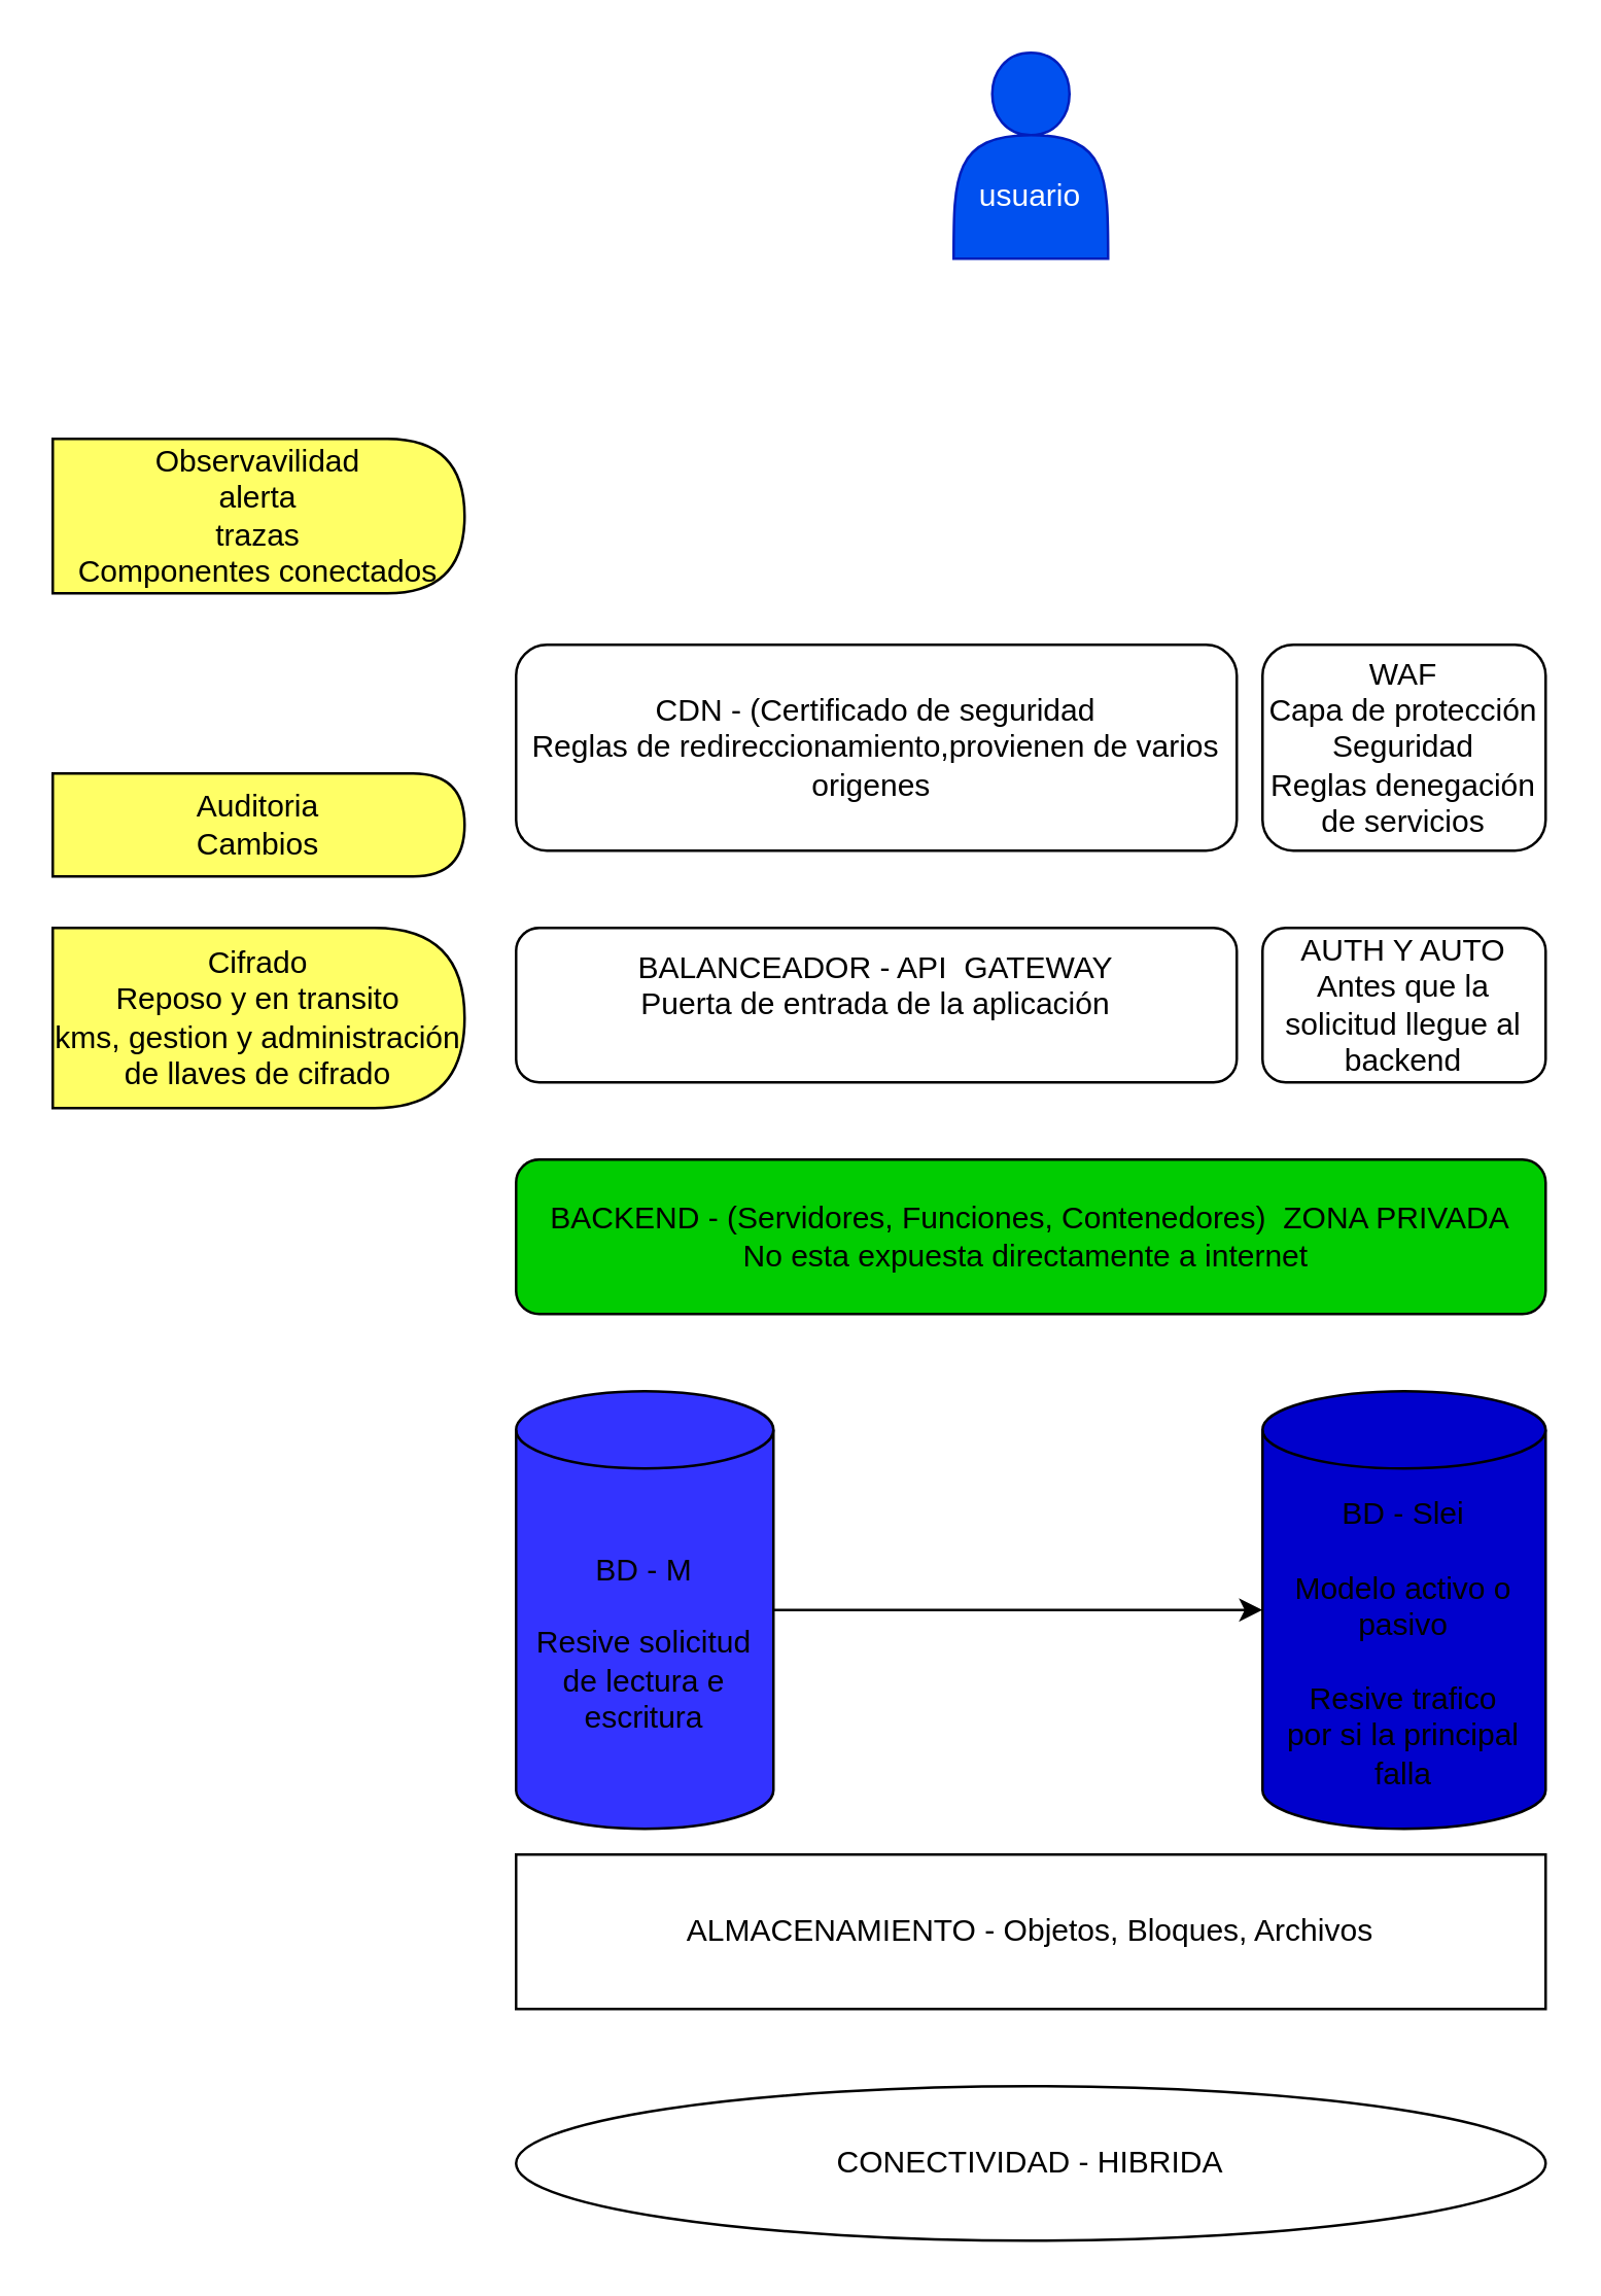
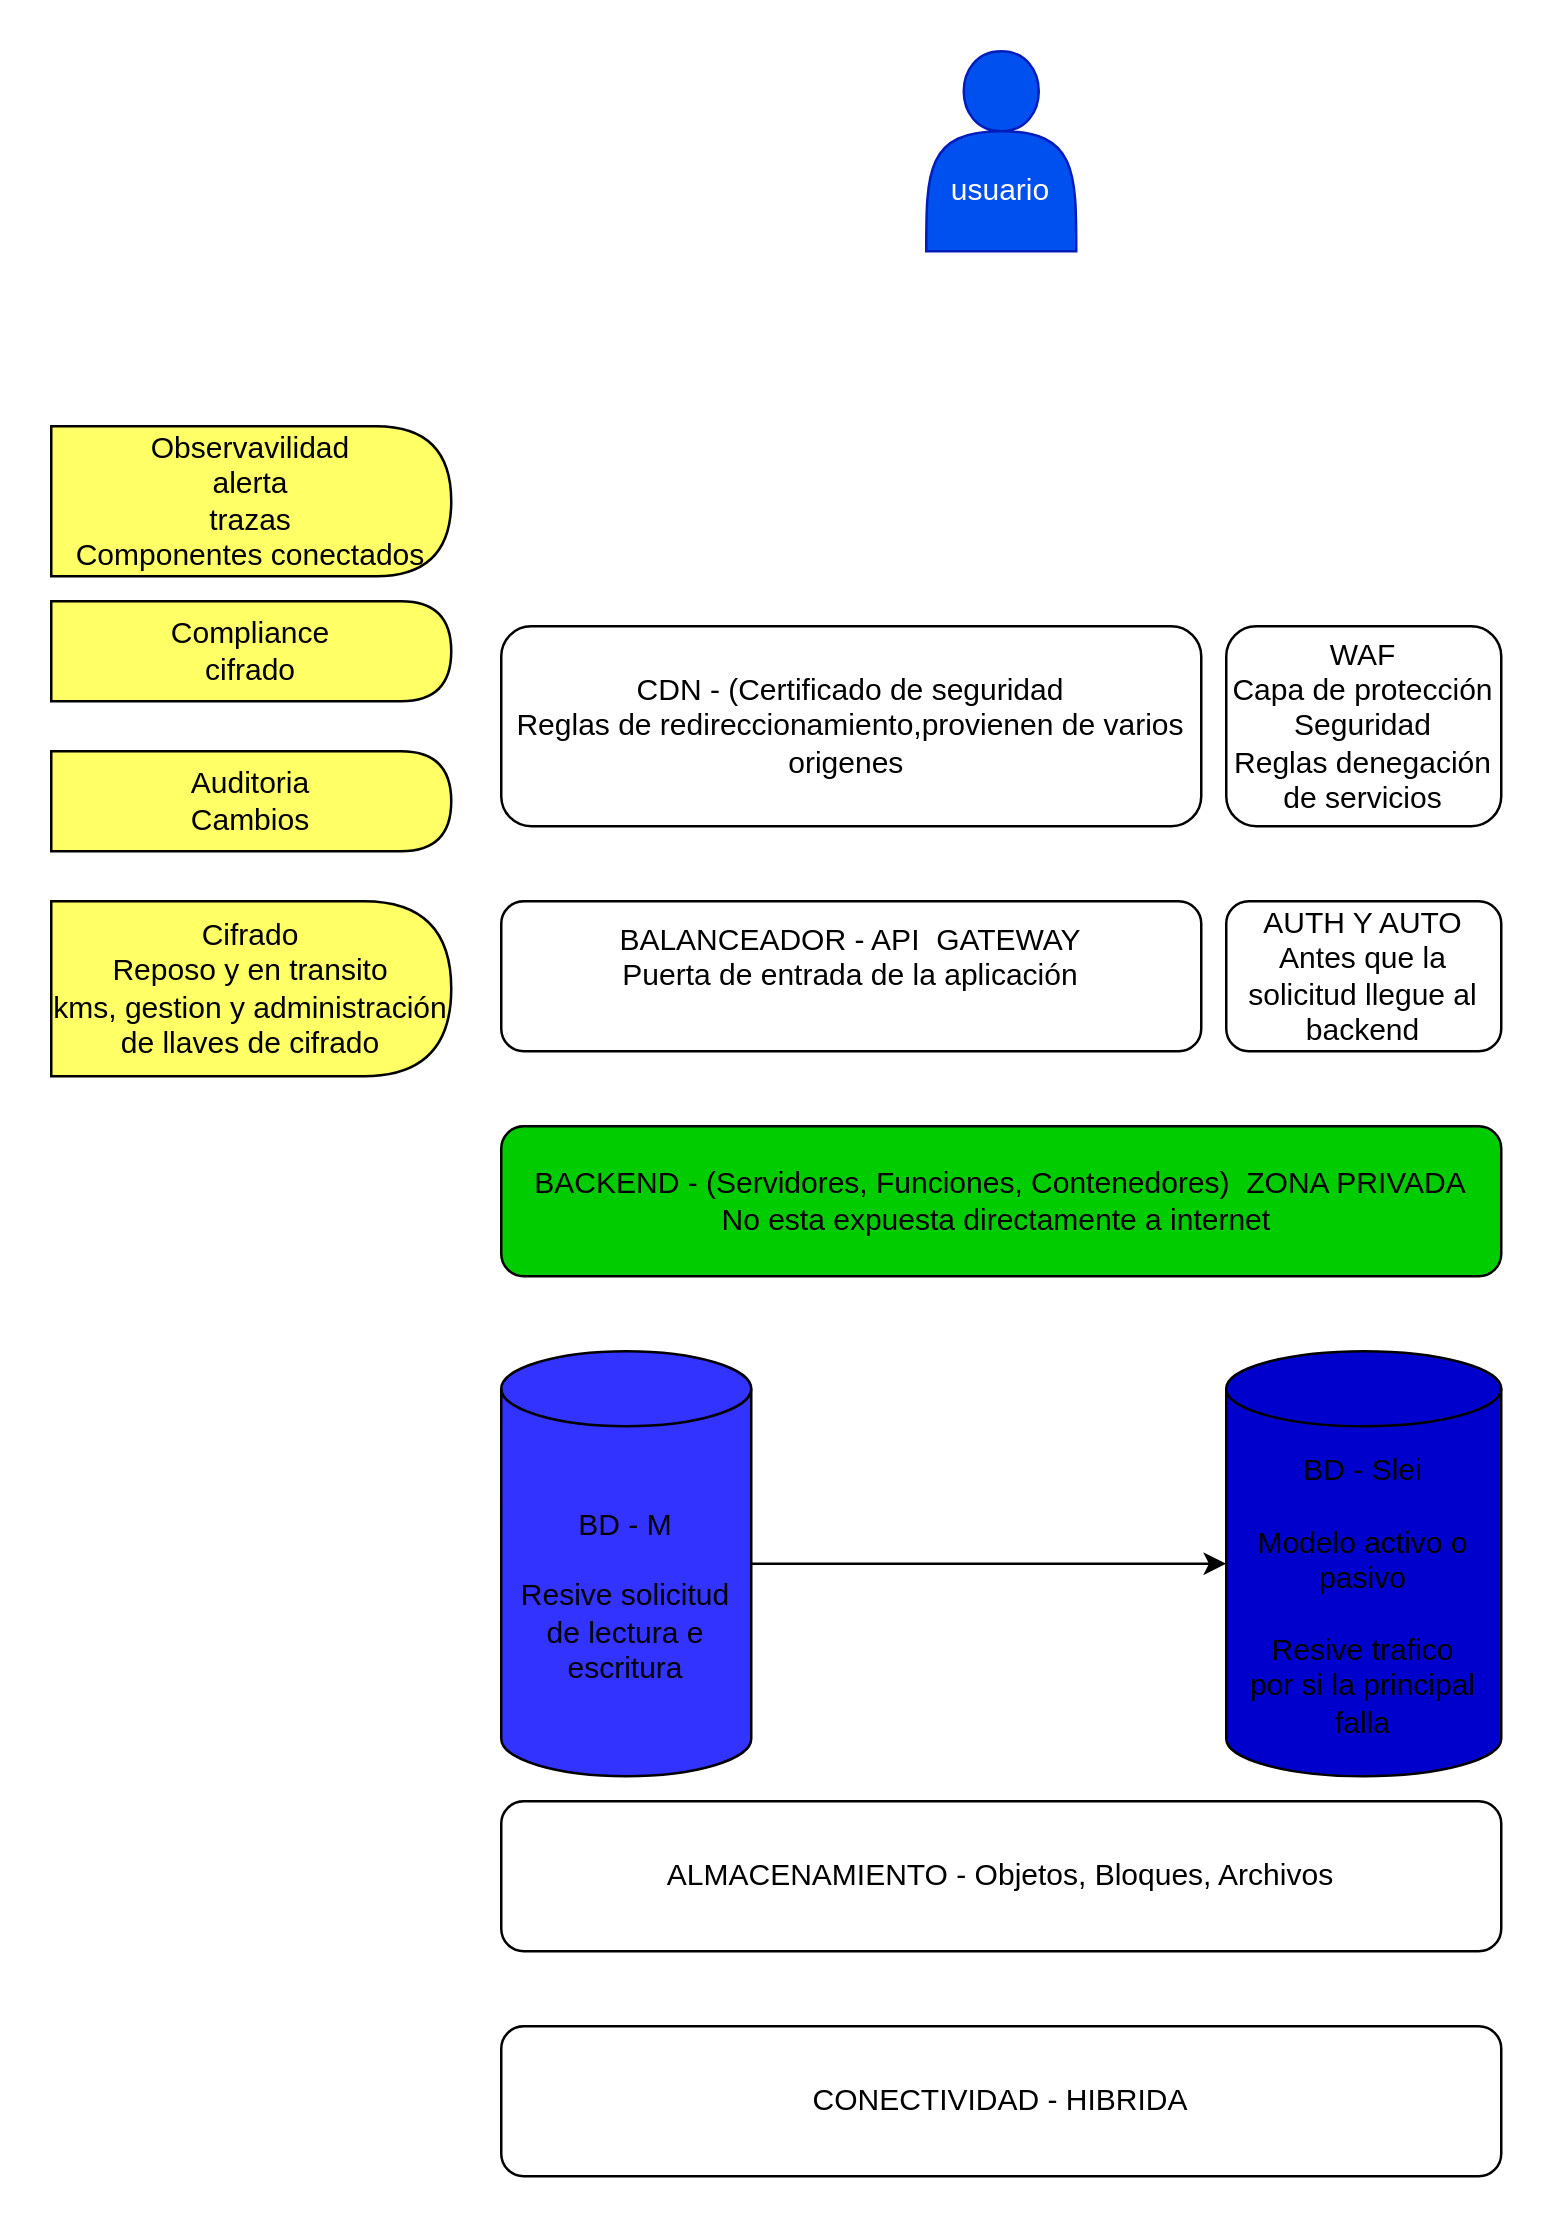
  <mxCell id="0" />
  <mxCell id="1" parent="0" />
  <mxCell id="2" value="usuario&lt;div&gt;&lt;br&gt;&lt;/div&gt;" style="shape=actor;whiteSpace=wrap;html=1;fillColor=#0050ef;fontColor=#ffffff;strokeColor=#001DBC;verticalAlign=bottom;" vertex="1" parent="1"><mxGeometry x="370" y="20" width="60" height="80" as="geometry" /></mxCell>
  <mxCell id="3" value="CDN - (Certificado de seguridad&lt;div&gt;Reglas de redireccionamiento,provienen de varios origenes&amp;nbsp;&lt;/div&gt;" style="rounded=1;whiteSpace=wrap;html=1;" vertex="1" parent="1"><mxGeometry x="200" y="250" width="280" height="80" as="geometry" /></mxCell>
  <mxCell id="4" value="WAF&lt;div&gt;Capa de protección&lt;/div&gt;&lt;div&gt;Seguridad&lt;/div&gt;&lt;div&gt;Reglas denegación de servicios&lt;/div&gt;" style="rounded=1;whiteSpace=wrap;html=1;" vertex="1" parent="1"><mxGeometry x="490" y="250" width="110" height="80" as="geometry" /></mxCell>
  <mxCell id="5" value="&lt;div&gt;BALANCEADOR - API&amp;nbsp; GATEWAY&lt;/div&gt;Puerta de entrada de la aplicación&lt;div&gt;&lt;br&gt;&lt;/div&gt;" style="rounded=1;whiteSpace=wrap;html=1;" vertex="1" parent="1"><mxGeometry x="200" y="360" width="280" height="60" as="geometry" /></mxCell>
  <mxCell id="6" value="AUTH Y AUTO&lt;div&gt;Antes que la solicitud llegue al backend&lt;/div&gt;" style="rounded=1;whiteSpace=wrap;html=1;" vertex="1" parent="1"><mxGeometry x="490" y="360" width="110" height="60" as="geometry" /></mxCell>
  <mxCell id="7" value="BACKEND - (Servidores, Funciones, Contenedores)&amp;nbsp; ZONA PRIVADA&lt;div&gt;No esta expuesta directamente a internet&amp;nbsp;&lt;/div&gt;" style="rounded=1;whiteSpace=wrap;html=1;fillColor=#00CC00;" vertex="1" parent="1"><mxGeometry x="200" y="450" width="400" height="60" as="geometry" /></mxCell>
  <mxCell id="8" style="edgeStyle=orthogonalEdgeStyle;rounded=0;orthogonalLoop=1;jettySize=auto;html=1;" edge="1" parent="1" source="9" target="10"><mxGeometry relative="1" as="geometry" /></mxCell>
  <mxCell id="9" value="BD - M&lt;div&gt;&lt;br&gt;&lt;div&gt;Resive solicitud de lectura e escritura&lt;/div&gt;&lt;/div&gt;" style="shape=cylinder3;whiteSpace=wrap;html=1;boundedLbl=1;backgroundOutline=1;size=15;fillColor=#3333FF;" vertex="1" parent="1"><mxGeometry x="200" y="540" width="100" height="170" as="geometry" /></mxCell>
  <mxCell id="10" value="BD - Slei&lt;div&gt;&lt;br&gt;&lt;/div&gt;&lt;div&gt;Modelo activo o pasivo&lt;/div&gt;&lt;div&gt;&lt;br&gt;&lt;/div&gt;&lt;div&gt;Resive trafico&lt;/div&gt;&lt;div&gt;por si la principal falla&lt;/div&gt;" style="shape=cylinder3;whiteSpace=wrap;html=1;boundedLbl=1;backgroundOutline=1;size=15;fillColor=#0000CC;" vertex="1" parent="1"><mxGeometry x="490" y="540" width="110" height="170" as="geometry" /></mxCell>
- <mxCell id="11" value="ALMACENAMIENTO - Objetos, Bloques, Archivos" style="whiteSpace=wrap;html=1;rounded=0;" vertex="1" parent="1"><mxGeometry x="200" y="720" width="400" height="60" as="geometry" /></mxCell>
- <mxCell id="12" value="CONECTIVIDAD - HIBRIDA" style="ellipse;whiteSpace=wrap;html=1;" vertex="1" parent="1"><mxGeometry x="200" y="810" width="400" height="60" as="geometry" /></mxCell>
+ <mxCell id="11" value="ALMACENAMIENTO - Objetos, Bloques, Archivos" style="rounded=1;whiteSpace=wrap;html=1;" vertex="1" parent="1"><mxGeometry x="200" y="720" width="400" height="60" as="geometry" /></mxCell>
+ <mxCell id="12" value="CONECTIVIDAD - HIBRIDA" style="rounded=1;whiteSpace=wrap;html=1;" vertex="1" parent="1"><mxGeometry x="200" y="810" width="400" height="60" as="geometry" /></mxCell>
  <mxCell id="13" value="Observavilidad&lt;div&gt;alerta&lt;/div&gt;&lt;div&gt;trazas&lt;/div&gt;&lt;div&gt;Componentes conectados&lt;/div&gt;" style="shape=delay;whiteSpace=wrap;html=1;fillColor=#FFFF66;fontColor=#000000;" vertex="1" parent="1"><mxGeometry x="20" y="170" width="160" height="60" as="geometry" /></mxCell>
+ <mxCell id="14" value="Compliance&lt;div&gt;cifrado&lt;/div&gt;" style="shape=delay;whiteSpace=wrap;html=1;fillColor=#FFFF66;fontColor=#000000;" vertex="1" parent="1"><mxGeometry x="20" y="240" width="160" height="40" as="geometry" /></mxCell>
  <mxCell id="15" value="Auditoria&lt;div&gt;Cambios&lt;/div&gt;" style="shape=delay;whiteSpace=wrap;html=1;fillColor=#FFFF66;fontColor=#000000;" vertex="1" parent="1"><mxGeometry x="20" y="300" width="160" height="40" as="geometry" /></mxCell>
  <mxCell id="16" value="Cifrado&lt;div&gt;Reposo y en transito&lt;/div&gt;&lt;div&gt;kms, gestion y administración de llaves de cifrado&lt;/div&gt;" style="shape=delay;whiteSpace=wrap;html=1;fillColor=#FFFF66;fontColor=#000000;" vertex="1" parent="1"><mxGeometry x="20" y="360" width="160" height="70" as="geometry" /></mxCell>
